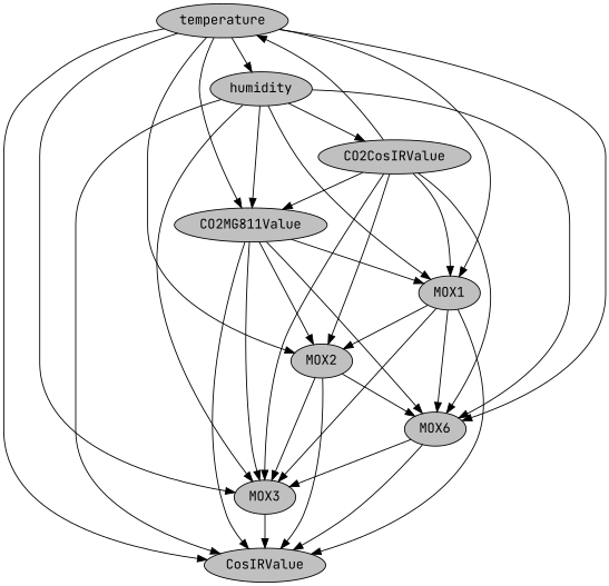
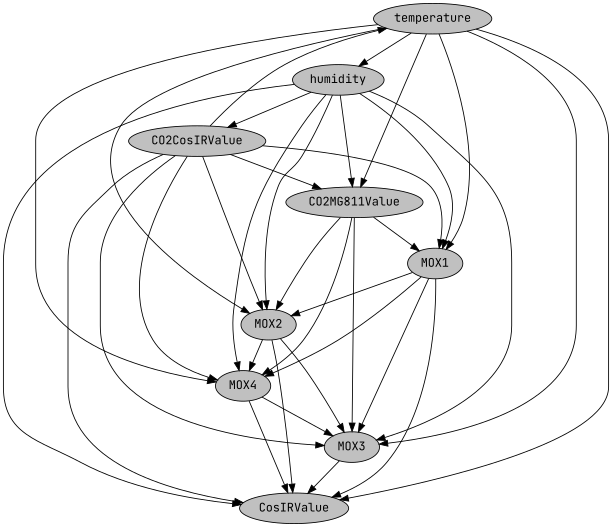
  strict digraph {
    fontname="JetBrains Mono"
    node [fillcolor=gray fontname="JetBrains Mono" style=filled]
    edge [fontname="JetBrains Mono"]
    temperature
    humidity
    CO2MG811Value
    MOX1
    MOX2
    MOX3
-   MOX4 [label=MOX6]
+   MOX4
    n8 [label=CosIRValue]
    CO2CosIRValue
    temperature -> humidity
    temperature -> CO2MG811Value
    temperature -> MOX1
    temperature -> MOX2
    temperature -> MOX3
    temperature -> MOX4
    temperature -> n8
    humidity -> CO2MG811Value
    humidity -> MOX1
+   humidity -> MOX2
    humidity -> MOX3
    humidity -> MOX4
    humidity -> n8
    humidity -> CO2CosIRValue
    CO2MG811Value -> MOX1
    CO2MG811Value -> MOX2
    CO2MG811Value -> MOX3
    CO2MG811Value -> MOX4
    MOX1 -> MOX2
    MOX1 -> MOX3
    MOX1 -> MOX4
    MOX1 -> n8
    MOX2 -> MOX3
    MOX2 -> MOX4
    MOX2 -> n8
    MOX3 -> n8
    MOX4 -> MOX3
    MOX4 -> n8
    CO2CosIRValue -> temperature
    CO2CosIRValue -> CO2MG811Value
    CO2CosIRValue -> MOX1
    CO2CosIRValue -> MOX2
    CO2CosIRValue -> MOX3
    CO2CosIRValue -> MOX4
-   CO2MG811Value -> n8
+   CO2CosIRValue -> n8
  }
